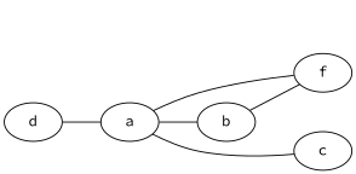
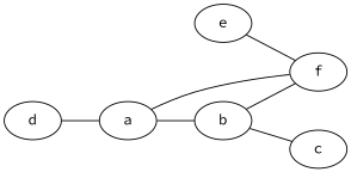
  graph {
    fontname="Source Code Pro"
    rankdir=LR
    node [fontname="Source Code Pro"]
    edge [fontname="Source Code Pro"]
    a
    b
    f
    c
    d
+   e
    a -- b
    a -- f
    b -- f
-   a -- c
+   b -- c
    d -- a
+   e -- f
  }
